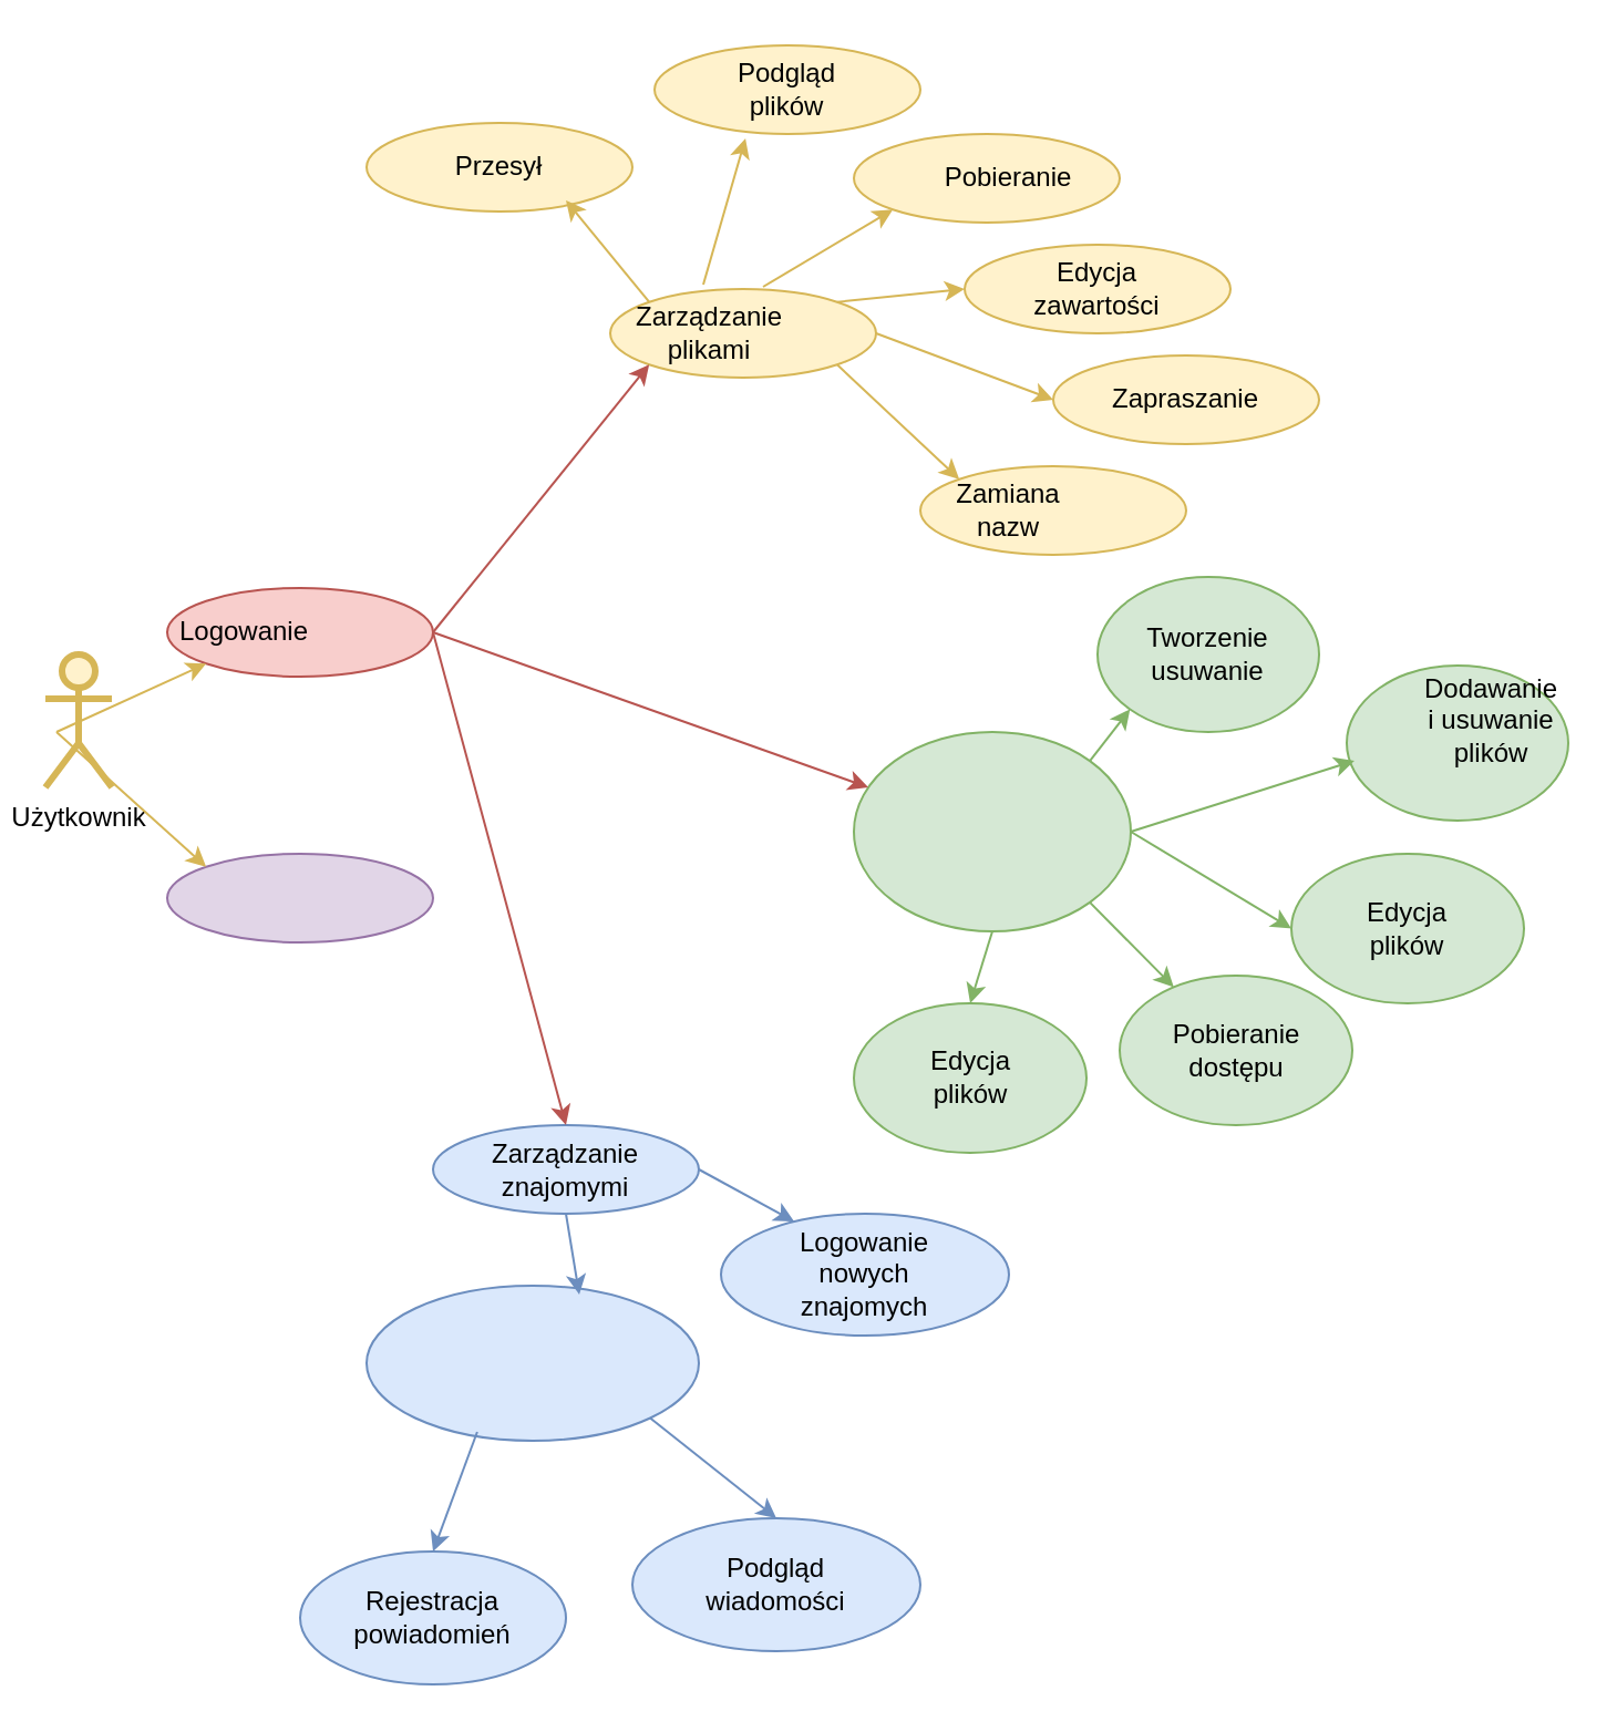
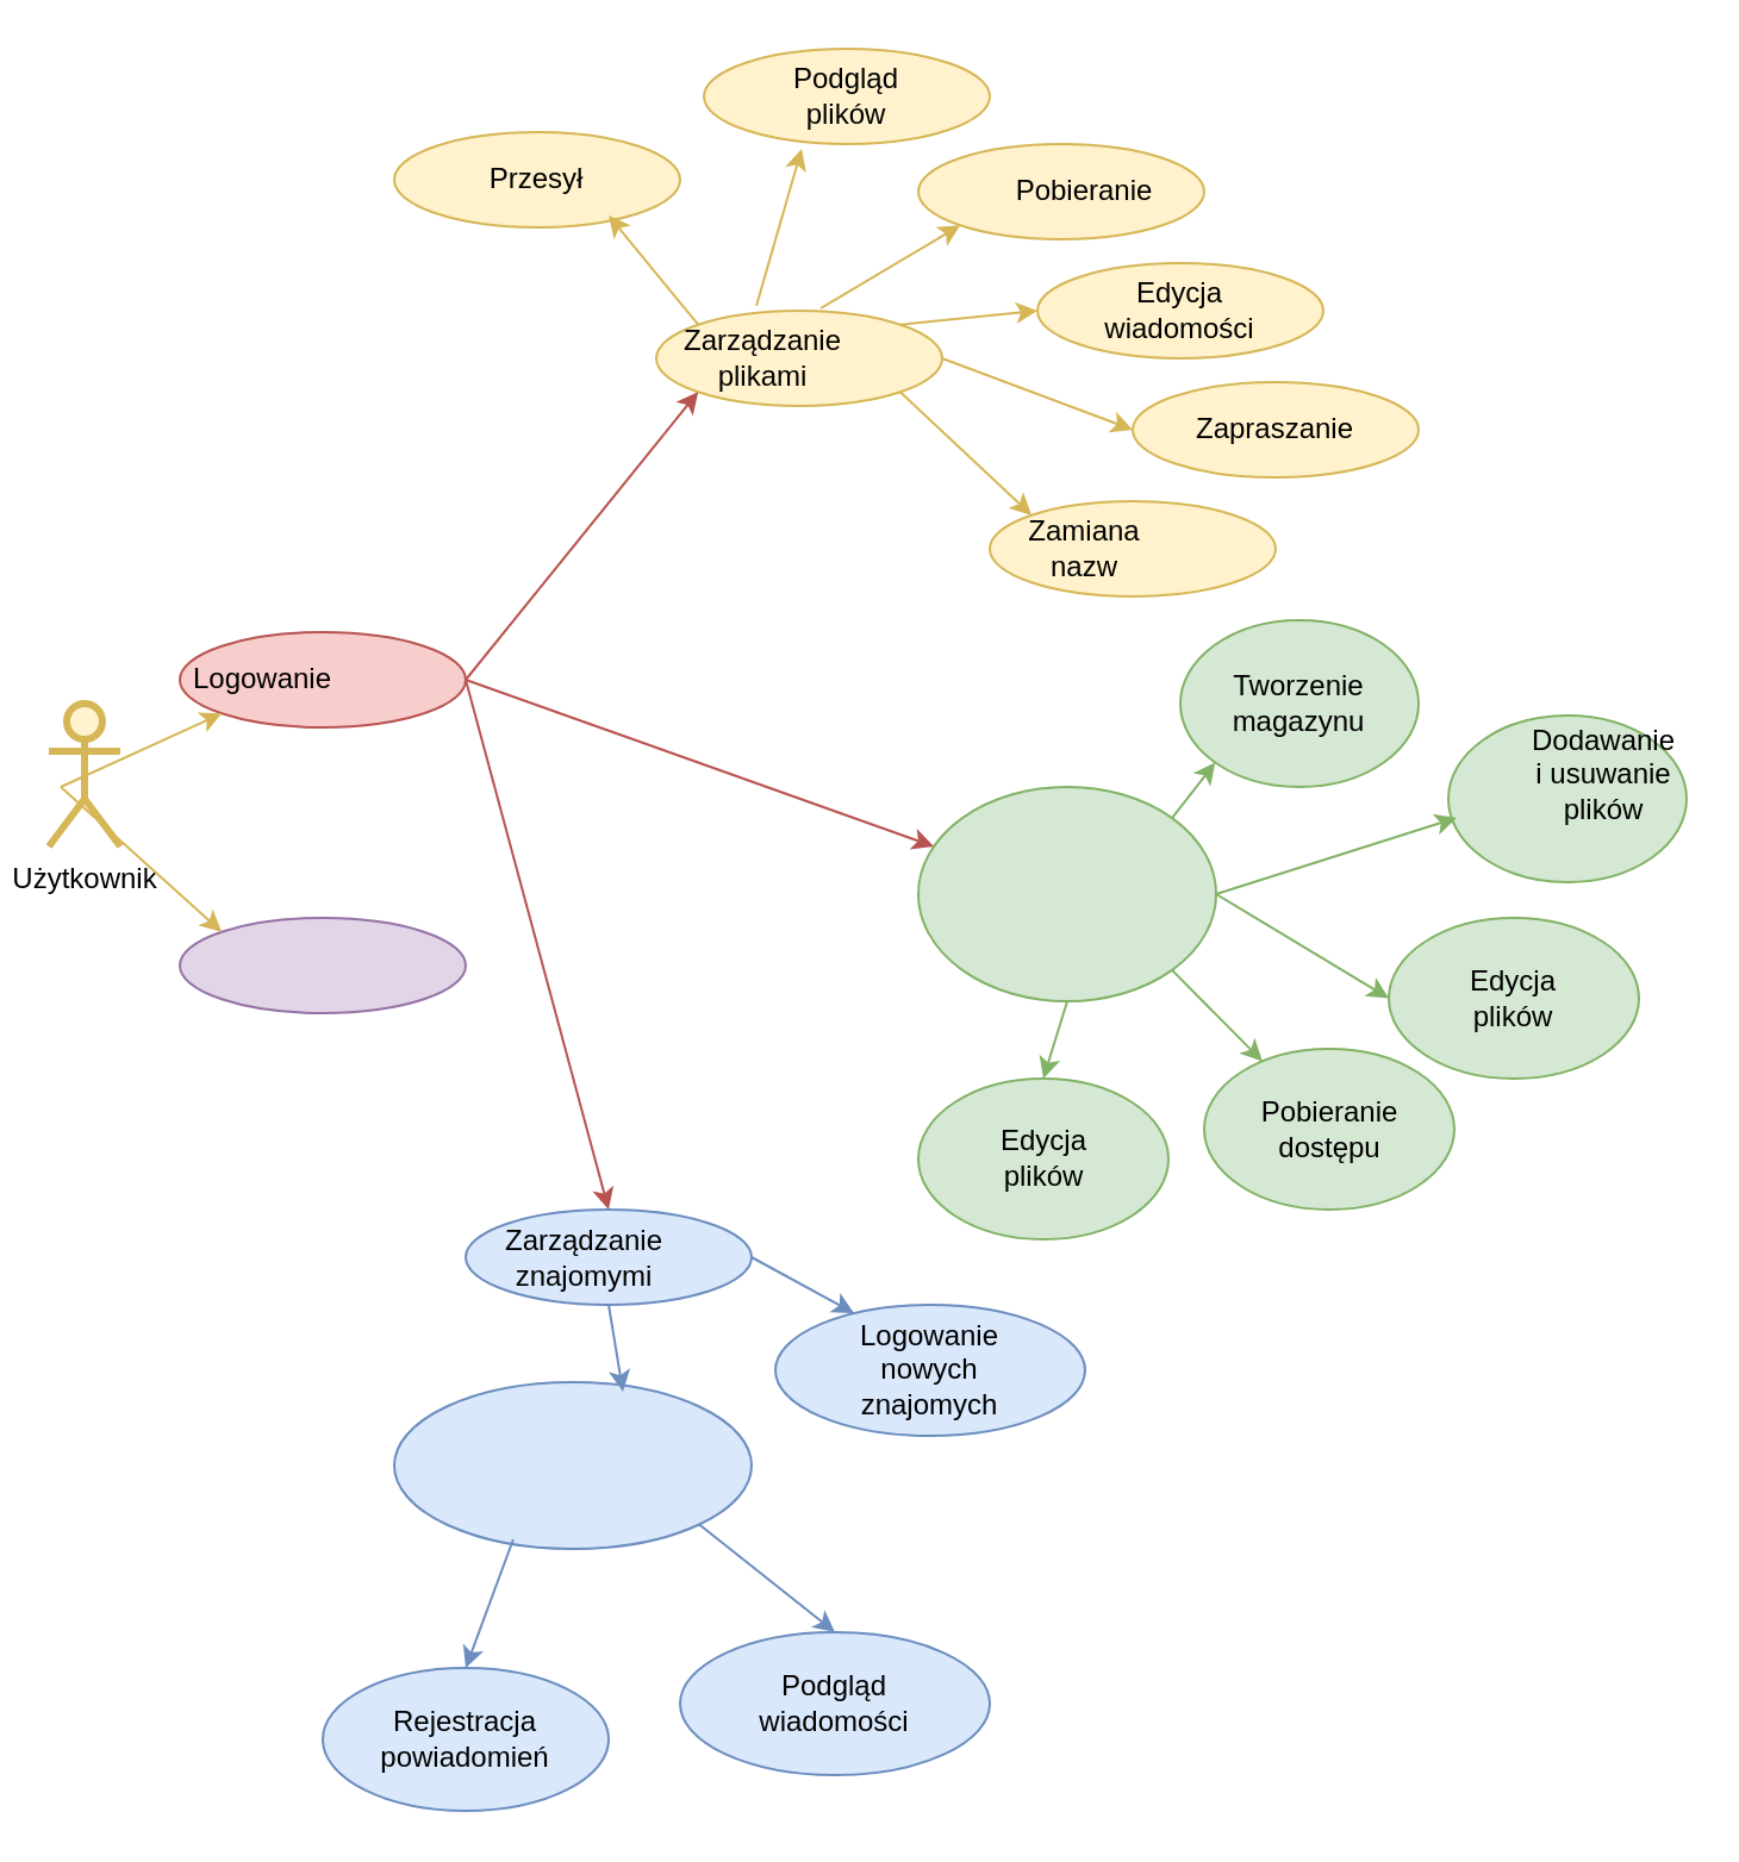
  <mxCell id="0" />
  <mxCell id="1" parent="0" />
  <mxCell id="2" value="Użytkownik" style="shape=umlActor;verticalLabelPosition=bottom;verticalAlign=top;html=1;outlineConnect=0;fillColor=#fff2cc;strokeColor=#d6b656;strokeWidth=3;" vertex="1" parent="1"><mxGeometry x="20" y="295" width="30" height="60" as="geometry" /></mxCell>
  <mxCell id="3" value="" style="ellipse;whiteSpace=wrap;html=1;fillColor=#f8cecc;strokeColor=#b85450;" vertex="1" parent="1"><mxGeometry x="75" y="265" width="120" height="40" as="geometry" /></mxCell>
  <mxCell id="4" value="Logowanie" style="text;html=1;align=center;verticalAlign=middle;whiteSpace=wrap;rounded=0;" vertex="1" parent="1"><mxGeometry x="80" y="270" width="60" height="30" as="geometry" /></mxCell>
  <mxCell id="5" value="" style="ellipse;whiteSpace=wrap;html=1;fillColor=#e1d5e7;strokeColor=#9673a6;" vertex="1" parent="1"><mxGeometry x="75" y="385" width="120" height="40" as="geometry" /></mxCell>
  <mxCell id="6" value="" style="ellipse;whiteSpace=wrap;html=1;fillColor=#dae8fc;strokeColor=#6c8ebf;" vertex="1" parent="1"><mxGeometry x="165" y="580" width="150" height="70" as="geometry" /></mxCell>
  <mxCell id="7" value="" style="ellipse;whiteSpace=wrap;html=1;fillColor=#fff2cc;strokeColor=#d6b656;" vertex="1" parent="1"><mxGeometry x="275" y="130" width="120" height="40" as="geometry" /></mxCell>
  <mxCell id="8" value="Zarządzanie plikami" style="text;html=1;align=center;verticalAlign=middle;whiteSpace=wrap;rounded=0;" vertex="1" parent="1"><mxGeometry x="290" y="135" width="60" height="30" as="geometry" /></mxCell>
  <mxCell id="9" value="" style="ellipse;whiteSpace=wrap;html=1;fillColor=#fff2cc;strokeColor=#d6b656;" vertex="1" parent="1"><mxGeometry x="385" y="60" width="120" height="40" as="geometry" /></mxCell>
  <mxCell id="10" value="Pobieranie" style="text;html=1;align=center;verticalAlign=middle;whiteSpace=wrap;rounded=0;" vertex="1" parent="1"><mxGeometry x="425" y="65" width="60" height="30" as="geometry" /></mxCell>
  <mxCell id="11" value="" style="ellipse;whiteSpace=wrap;html=1;fillColor=#fff2cc;strokeColor=#d6b656;" vertex="1" parent="1"><mxGeometry x="165" y="55" width="120" height="40" as="geometry" /></mxCell>
  <mxCell id="12" value="Przesył" style="text;html=1;align=center;verticalAlign=middle;whiteSpace=wrap;rounded=0;" vertex="1" parent="1"><mxGeometry x="195" y="60" width="60" height="30" as="geometry" /></mxCell>
  <mxCell id="13" value="" style="ellipse;whiteSpace=wrap;html=1;fillColor=#fff2cc;strokeColor=#d6b656;" vertex="1" parent="1"><mxGeometry x="415" y="210" width="120" height="40" as="geometry" /></mxCell>
  <mxCell id="14" value="Zamiana nazw" style="text;html=1;align=center;verticalAlign=middle;whiteSpace=wrap;rounded=0;" vertex="1" parent="1"><mxGeometry x="425" y="215" width="60" height="30" as="geometry" /></mxCell>
  <mxCell id="15" value="" style="ellipse;whiteSpace=wrap;html=1;fillColor=#fff2cc;strokeColor=#d6b656;" vertex="1" parent="1"><mxGeometry x="435" y="110" width="120" height="40" as="geometry" /></mxCell>
- <mxCell id="16" value="Edycja zawartości" style="text;html=1;align=center;verticalAlign=middle;whiteSpace=wrap;rounded=0;" vertex="1" parent="1"><mxGeometry x="465" y="115" width="60" height="30" as="geometry" /></mxCell>
+ <mxCell id="16" value="Edycja wiadomości" style="text;html=1;align=center;verticalAlign=middle;whiteSpace=wrap;rounded=0;" vertex="1" parent="1"><mxGeometry x="465" y="115" width="60" height="30" as="geometry" /></mxCell>
  <mxCell id="17" value="" style="ellipse;whiteSpace=wrap;html=1;fillColor=#fff2cc;strokeColor=#d6b656;" vertex="1" parent="1"><mxGeometry x="475" y="160" width="120" height="40" as="geometry" /></mxCell>
  <mxCell id="18" value="Zapraszanie" style="text;html=1;align=center;verticalAlign=middle;whiteSpace=wrap;rounded=0;" vertex="1" parent="1"><mxGeometry x="505" y="165" width="60" height="30" as="geometry" /></mxCell>
  <mxCell id="19" value="" style="ellipse;whiteSpace=wrap;html=1;fillColor=#fff2cc;strokeColor=#d6b656;" vertex="1" parent="1"><mxGeometry x="295" y="20" width="120" height="40" as="geometry" /></mxCell>
  <mxCell id="20" value="Podgląd plików" style="text;html=1;align=center;verticalAlign=middle;whiteSpace=wrap;rounded=0;" vertex="1" parent="1"><mxGeometry x="325" y="25" width="60" height="30" as="geometry" /></mxCell>
  <mxCell id="21" value="" style="ellipse;whiteSpace=wrap;html=1;fillColor=#dae8fc;strokeColor=#6c8ebf;" vertex="1" parent="1"><mxGeometry x="195" y="507.5" width="120" height="40" as="geometry" /></mxCell>
- <mxCell id="22" value="Zarządzanie znajomymi" style="text;html=1;align=center;verticalAlign=middle;whiteSpace=wrap;rounded=0;" vertex="1" parent="1"><mxGeometry x="225" y="512.5" width="60" height="30" as="geometry" /></mxCell>
+ <mxCell id="22" value="Zarządzanie znajomymi" style="text;html=1;align=center;verticalAlign=middle;whiteSpace=wrap;rounded=0;" vertex="1" parent="1"><mxGeometry x="215" y="512.5" width="60" height="30" as="geometry" /></mxCell>
  <mxCell id="23" value="" style="ellipse;whiteSpace=wrap;html=1;fillColor=#dae8fc;strokeColor=#6c8ebf;" vertex="1" parent="1"><mxGeometry x="325" y="547.5" width="130" height="55" as="geometry" /></mxCell>
  <mxCell id="24" value="Logowanie nowych znajomych" style="text;html=1;align=center;verticalAlign=middle;whiteSpace=wrap;rounded=0;" vertex="1" parent="1"><mxGeometry x="360" y="560" width="60" height="30" as="geometry" /></mxCell>
  <mxCell id="25" value="" style="ellipse;whiteSpace=wrap;html=1;fillColor=#d5e8d4;strokeColor=#82b366;" vertex="1" parent="1"><mxGeometry x="385" y="330" width="125" height="90" as="geometry" /></mxCell>
  <mxCell id="26" value="" style="ellipse;whiteSpace=wrap;html=1;fillColor=#d5e8d4;strokeColor=#82b366;" vertex="1" parent="1"><mxGeometry x="495" y="260" width="100" height="70" as="geometry" /></mxCell>
- <mxCell id="27" value="Tworzenie usuwanie" style="text;html=1;align=center;verticalAlign=middle;whiteSpace=wrap;rounded=0;" vertex="1" parent="1"><mxGeometry x="515" y="280" width="60" height="30" as="geometry" /></mxCell>
+ <mxCell id="27" value="Tworzenie magazynu" style="text;html=1;align=center;verticalAlign=middle;whiteSpace=wrap;rounded=0;" vertex="1" parent="1"><mxGeometry x="515" y="280" width="60" height="30" as="geometry" /></mxCell>
  <mxCell id="28" value="" style="ellipse;whiteSpace=wrap;html=1;fillColor=#d5e8d4;strokeColor=#82b366;" vertex="1" parent="1"><mxGeometry x="607.5" y="300" width="100" height="70" as="geometry" /></mxCell>
  <mxCell id="29" value="Dodawanie i usuwanie plików" style="text;html=1;align=center;verticalAlign=middle;whiteSpace=wrap;rounded=0;" vertex="1" parent="1"><mxGeometry x="642.5" y="310" width="60" height="30" as="geometry" /></mxCell>
  <mxCell id="30" value="" style="ellipse;whiteSpace=wrap;html=1;fillColor=#d5e8d4;strokeColor=#82b366;" vertex="1" parent="1"><mxGeometry x="582.5" y="385" width="105" height="67.5" as="geometry" /></mxCell>
  <mxCell id="31" value="Edycja plików" style="text;html=1;align=center;verticalAlign=middle;whiteSpace=wrap;rounded=0;" vertex="1" parent="1"><mxGeometry x="605" y="403.75" width="60" height="30" as="geometry" /></mxCell>
  <mxCell id="32" value="" style="ellipse;whiteSpace=wrap;html=1;fillColor=#d5e8d4;strokeColor=#82b366;" vertex="1" parent="1"><mxGeometry x="505" y="440" width="105" height="67.5" as="geometry" /></mxCell>
  <mxCell id="33" value="Pobieranie dostępu" style="text;html=1;align=center;verticalAlign=middle;whiteSpace=wrap;rounded=0;" vertex="1" parent="1"><mxGeometry x="527.5" y="458.75" width="60" height="30" as="geometry" /></mxCell>
  <mxCell id="34" value="" style="ellipse;whiteSpace=wrap;html=1;fillColor=#d5e8d4;strokeColor=#82b366;" vertex="1" parent="1"><mxGeometry x="385" y="452.5" width="105" height="67.5" as="geometry" /></mxCell>
  <mxCell id="35" value="Edycja plików" style="text;html=1;align=center;verticalAlign=middle;whiteSpace=wrap;rounded=0;" vertex="1" parent="1"><mxGeometry x="407.5" y="471.25" width="60" height="30" as="geometry" /></mxCell>
  <mxCell id="36" value="" style="endArrow=classic;html=1;rounded=0;entryX=0;entryY=1;entryDx=0;entryDy=0;fillColor=#fff2cc;strokeColor=#d6b656;" edge="1" parent="1" target="3"><mxGeometry width="50" height="50" relative="1" as="geometry"><mxPoint x="25" y="330" as="sourcePoint" /><mxPoint x="275" y="340" as="targetPoint" /></mxGeometry></mxCell>
  <mxCell id="37" value="" style="endArrow=classic;html=1;rounded=0;entryX=0;entryY=0;entryDx=0;entryDy=0;fillColor=#fff2cc;strokeColor=#d6b656;" edge="1" parent="1" target="5"><mxGeometry width="50" height="50" relative="1" as="geometry"><mxPoint x="25" y="330" as="sourcePoint" /><mxPoint x="103" y="309" as="targetPoint" /></mxGeometry></mxCell>
  <mxCell id="38" value="" style="endArrow=classic;html=1;rounded=0;entryX=0;entryY=1;entryDx=0;entryDy=0;exitX=1;exitY=0.5;exitDx=0;exitDy=0;fillColor=#f8cecc;strokeColor=#b85450;" edge="1" parent="1" source="3" target="7"><mxGeometry width="50" height="50" relative="1" as="geometry"><mxPoint x="45" y="350" as="sourcePoint" /><mxPoint x="113" y="319" as="targetPoint" /></mxGeometry></mxCell>
  <mxCell id="39" value="" style="endArrow=classic;html=1;rounded=0;exitX=1;exitY=0.5;exitDx=0;exitDy=0;fillColor=#f8cecc;strokeColor=#b85450;" edge="1" parent="1" source="3" target="25"><mxGeometry width="50" height="50" relative="1" as="geometry"><mxPoint x="205" y="295" as="sourcePoint" /><mxPoint x="303" y="174" as="targetPoint" /></mxGeometry></mxCell>
  <mxCell id="40" value="" style="endArrow=classic;html=1;rounded=0;exitX=1;exitY=0.5;exitDx=0;exitDy=0;entryX=0.5;entryY=0;entryDx=0;entryDy=0;fillColor=#f8cecc;strokeColor=#b85450;" edge="1" parent="1" source="3" target="21"><mxGeometry width="50" height="50" relative="1" as="geometry"><mxPoint x="205" y="295" as="sourcePoint" /><mxPoint x="402" y="365" as="targetPoint" /></mxGeometry></mxCell>
  <mxCell id="41" value="" style="endArrow=classic;html=1;rounded=0;exitX=0.5;exitY=1;exitDx=0;exitDy=0;entryX=0.64;entryY=0.057;entryDx=0;entryDy=0;entryPerimeter=0;fillColor=#dae8fc;strokeColor=#6c8ebf;" edge="1" parent="1" source="21" target="6"><mxGeometry width="50" height="50" relative="1" as="geometry"><mxPoint x="215" y="305" as="sourcePoint" /><mxPoint x="412" y="375" as="targetPoint" /></mxGeometry></mxCell>
  <mxCell id="42" value="" style="endArrow=classic;html=1;rounded=0;exitX=1;exitY=0.5;exitDx=0;exitDy=0;entryX=0.254;entryY=0.064;entryDx=0;entryDy=0;entryPerimeter=0;fillColor=#dae8fc;strokeColor=#6c8ebf;" edge="1" parent="1" source="21" target="23"><mxGeometry width="50" height="50" relative="1" as="geometry"><mxPoint x="225" y="315" as="sourcePoint" /><mxPoint x="422" y="385" as="targetPoint" /></mxGeometry></mxCell>
  <mxCell id="43" value="" style="endArrow=classic;html=1;rounded=0;exitX=0.5;exitY=1;exitDx=0;exitDy=0;entryX=0.5;entryY=0;entryDx=0;entryDy=0;fillColor=#d5e8d4;strokeColor=#82b366;" edge="1" parent="1" source="25" target="34"><mxGeometry width="50" height="50" relative="1" as="geometry"><mxPoint x="235" y="325" as="sourcePoint" /><mxPoint x="432" y="395" as="targetPoint" /></mxGeometry></mxCell>
  <mxCell id="44" value="" style="endArrow=classic;html=1;rounded=0;exitX=1;exitY=1;exitDx=0;exitDy=0;fillColor=#d5e8d4;strokeColor=#82b366;" edge="1" parent="1" source="25" target="32"><mxGeometry width="50" height="50" relative="1" as="geometry"><mxPoint x="245" y="335" as="sourcePoint" /><mxPoint x="442" y="405" as="targetPoint" /></mxGeometry></mxCell>
  <mxCell id="45" value="" style="endArrow=classic;html=1;rounded=0;exitX=1;exitY=0.5;exitDx=0;exitDy=0;entryX=0;entryY=0.5;entryDx=0;entryDy=0;fillColor=#d5e8d4;strokeColor=#82b366;" edge="1" parent="1" source="25" target="30"><mxGeometry width="50" height="50" relative="1" as="geometry"><mxPoint x="502" y="417" as="sourcePoint" /><mxPoint x="539" y="455" as="targetPoint" /></mxGeometry></mxCell>
  <mxCell id="46" value="" style="endArrow=classic;html=1;rounded=0;exitX=1;exitY=0.5;exitDx=0;exitDy=0;entryX=0.035;entryY=0.614;entryDx=0;entryDy=0;entryPerimeter=0;fillColor=#d5e8d4;strokeColor=#82b366;" edge="1" parent="1" source="25" target="28"><mxGeometry width="50" height="50" relative="1" as="geometry"><mxPoint x="520" y="385" as="sourcePoint" /><mxPoint x="593" y="429" as="targetPoint" /></mxGeometry></mxCell>
  <mxCell id="47" value="" style="endArrow=classic;html=1;rounded=0;exitX=1;exitY=0;exitDx=0;exitDy=0;entryX=0;entryY=1;entryDx=0;entryDy=0;fillColor=#d5e8d4;strokeColor=#82b366;" edge="1" parent="1" source="25" target="26"><mxGeometry width="50" height="50" relative="1" as="geometry"><mxPoint x="520" y="385" as="sourcePoint" /><mxPoint x="621" y="353" as="targetPoint" /></mxGeometry></mxCell>
  <mxCell id="48" value="" style="endArrow=classic;html=1;rounded=0;exitX=1;exitY=1;exitDx=0;exitDy=0;entryX=0;entryY=0;entryDx=0;entryDy=0;fillColor=#fff2cc;strokeColor=#d6b656;" edge="1" parent="1" source="7" target="13"><mxGeometry width="50" height="50" relative="1" as="geometry"><mxPoint x="502" y="353" as="sourcePoint" /><mxPoint x="520" y="330" as="targetPoint" /></mxGeometry></mxCell>
  <mxCell id="49" value="" style="endArrow=classic;html=1;rounded=0;exitX=1;exitY=0.5;exitDx=0;exitDy=0;entryX=0;entryY=0.5;entryDx=0;entryDy=0;fillColor=#fff2cc;strokeColor=#d6b656;" edge="1" parent="1" source="7" target="17"><mxGeometry width="50" height="50" relative="1" as="geometry"><mxPoint x="387" y="174" as="sourcePoint" /><mxPoint x="443" y="226" as="targetPoint" /></mxGeometry></mxCell>
  <mxCell id="50" value="" style="endArrow=classic;html=1;rounded=0;exitX=1;exitY=0;exitDx=0;exitDy=0;entryX=0;entryY=0.5;entryDx=0;entryDy=0;fillColor=#fff2cc;strokeColor=#d6b656;" edge="1" parent="1" source="7" target="15"><mxGeometry width="50" height="50" relative="1" as="geometry"><mxPoint x="405" y="160" as="sourcePoint" /><mxPoint x="485" y="190" as="targetPoint" /></mxGeometry></mxCell>
  <mxCell id="51" value="" style="endArrow=classic;html=1;rounded=0;exitX=0.575;exitY=-0.025;exitDx=0;exitDy=0;entryX=0;entryY=1;entryDx=0;entryDy=0;exitPerimeter=0;fillColor=#fff2cc;strokeColor=#d6b656;" edge="1" parent="1" source="7" target="9"><mxGeometry width="50" height="50" relative="1" as="geometry"><mxPoint x="387" y="146" as="sourcePoint" /><mxPoint x="445" y="140" as="targetPoint" /></mxGeometry></mxCell>
  <mxCell id="52" value="" style="endArrow=classic;html=1;rounded=0;exitX=0.35;exitY=-0.05;exitDx=0;exitDy=0;entryX=0.342;entryY=1.05;entryDx=0;entryDy=0;exitPerimeter=0;entryPerimeter=0;fillColor=#fff2cc;strokeColor=#d6b656;" edge="1" parent="1" source="7" target="19"><mxGeometry width="50" height="50" relative="1" as="geometry"><mxPoint x="397" y="156" as="sourcePoint" /><mxPoint x="455" y="150" as="targetPoint" /></mxGeometry></mxCell>
  <mxCell id="53" value="" style="endArrow=classic;html=1;rounded=0;exitX=0;exitY=0;exitDx=0;exitDy=0;entryX=1;entryY=1;entryDx=0;entryDy=0;fillColor=#fff2cc;strokeColor=#d6b656;" edge="1" parent="1" source="7" target="12"><mxGeometry width="50" height="50" relative="1" as="geometry"><mxPoint x="407" y="166" as="sourcePoint" /><mxPoint x="465" y="160" as="targetPoint" /></mxGeometry></mxCell>
  <mxCell id="54" value="" style="ellipse;whiteSpace=wrap;html=1;fillColor=#dae8fc;strokeColor=#6c8ebf;" vertex="1" parent="1"><mxGeometry x="285" y="685" width="130" height="60" as="geometry" /></mxCell>
  <mxCell id="55" value="Podgląd wiadomości" style="text;html=1;align=center;verticalAlign=middle;whiteSpace=wrap;rounded=0;" vertex="1" parent="1"><mxGeometry x="320" y="700" width="60" height="30" as="geometry" /></mxCell>
  <mxCell id="56" value="" style="ellipse;whiteSpace=wrap;html=1;fillColor=#dae8fc;strokeColor=#6c8ebf;" vertex="1" parent="1"><mxGeometry x="135" y="700" width="120" height="60" as="geometry" /></mxCell>
  <mxCell id="57" value="Rejestracja powiadomień" style="text;html=1;align=center;verticalAlign=middle;whiteSpace=wrap;rounded=0;" vertex="1" parent="1"><mxGeometry x="165" y="715" width="60" height="30" as="geometry" /></mxCell>
  <mxCell id="58" value="" style="endArrow=classic;html=1;rounded=0;exitX=0.333;exitY=0.943;exitDx=0;exitDy=0;entryX=0.5;entryY=0;entryDx=0;entryDy=0;fillColor=#dae8fc;strokeColor=#6c8ebf;exitPerimeter=0;" edge="1" parent="1" source="6" target="56"><mxGeometry width="50" height="50" relative="1" as="geometry"><mxPoint x="265" y="558" as="sourcePoint" /><mxPoint x="271" y="594" as="targetPoint" /></mxGeometry></mxCell>
  <mxCell id="59" value="" style="endArrow=classic;html=1;rounded=0;exitX=1;exitY=1;exitDx=0;exitDy=0;entryX=0.5;entryY=0;entryDx=0;entryDy=0;fillColor=#dae8fc;strokeColor=#6c8ebf;" edge="1" parent="1" source="6" target="54"><mxGeometry width="50" height="50" relative="1" as="geometry"><mxPoint x="275" y="568" as="sourcePoint" /><mxPoint x="281" y="604" as="targetPoint" /></mxGeometry></mxCell>
